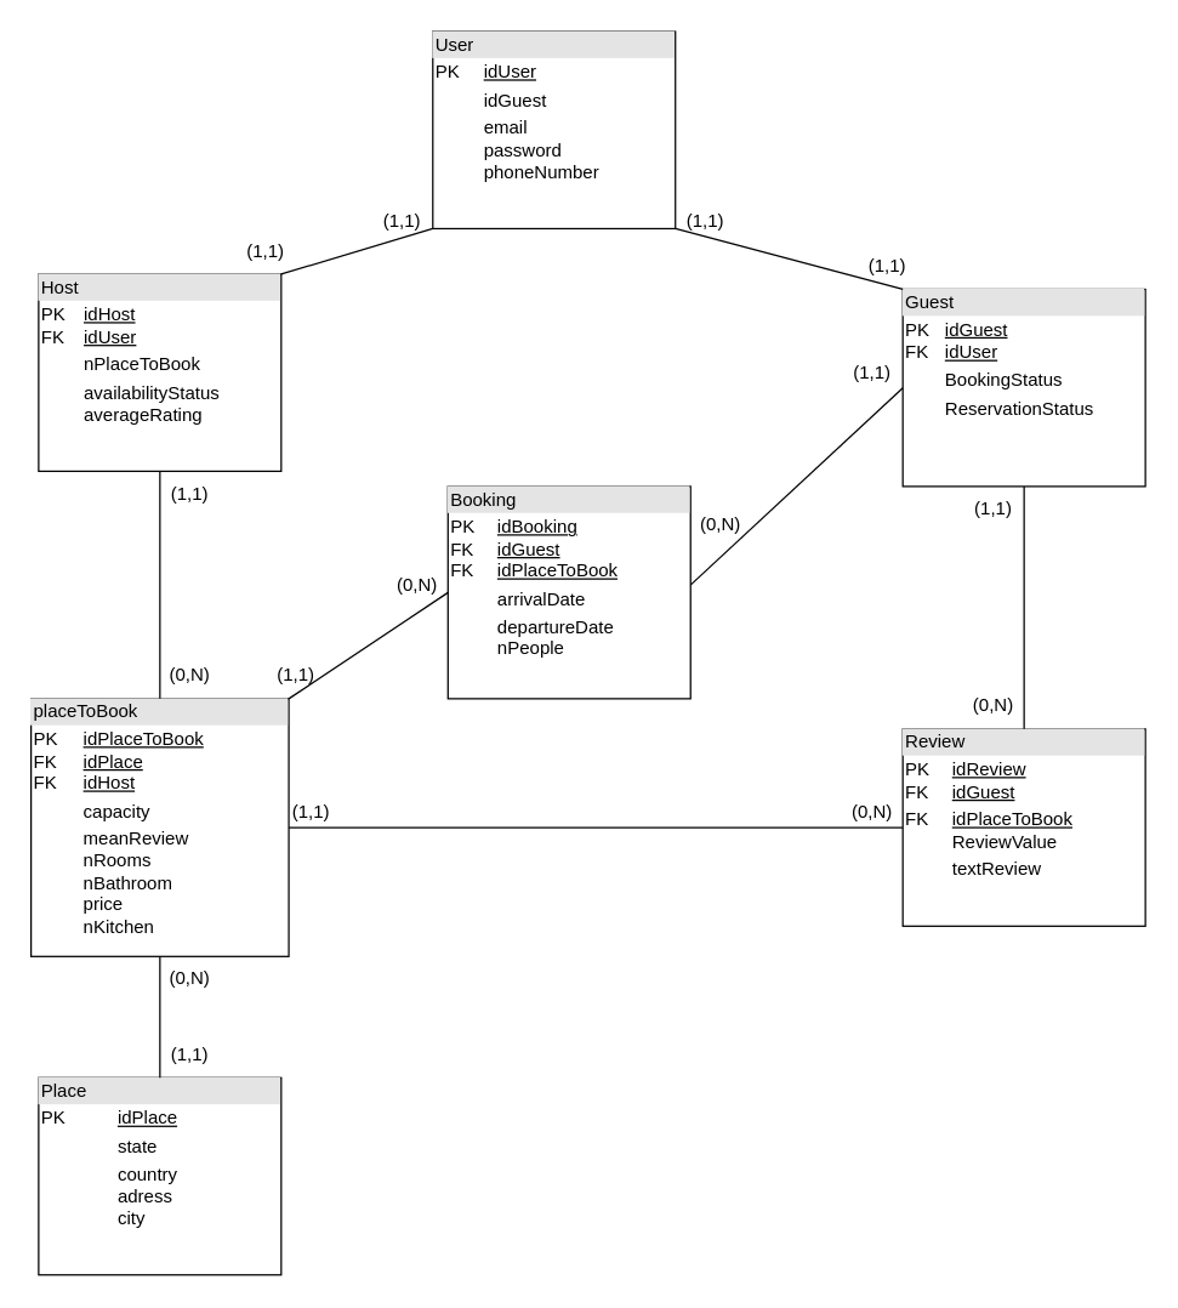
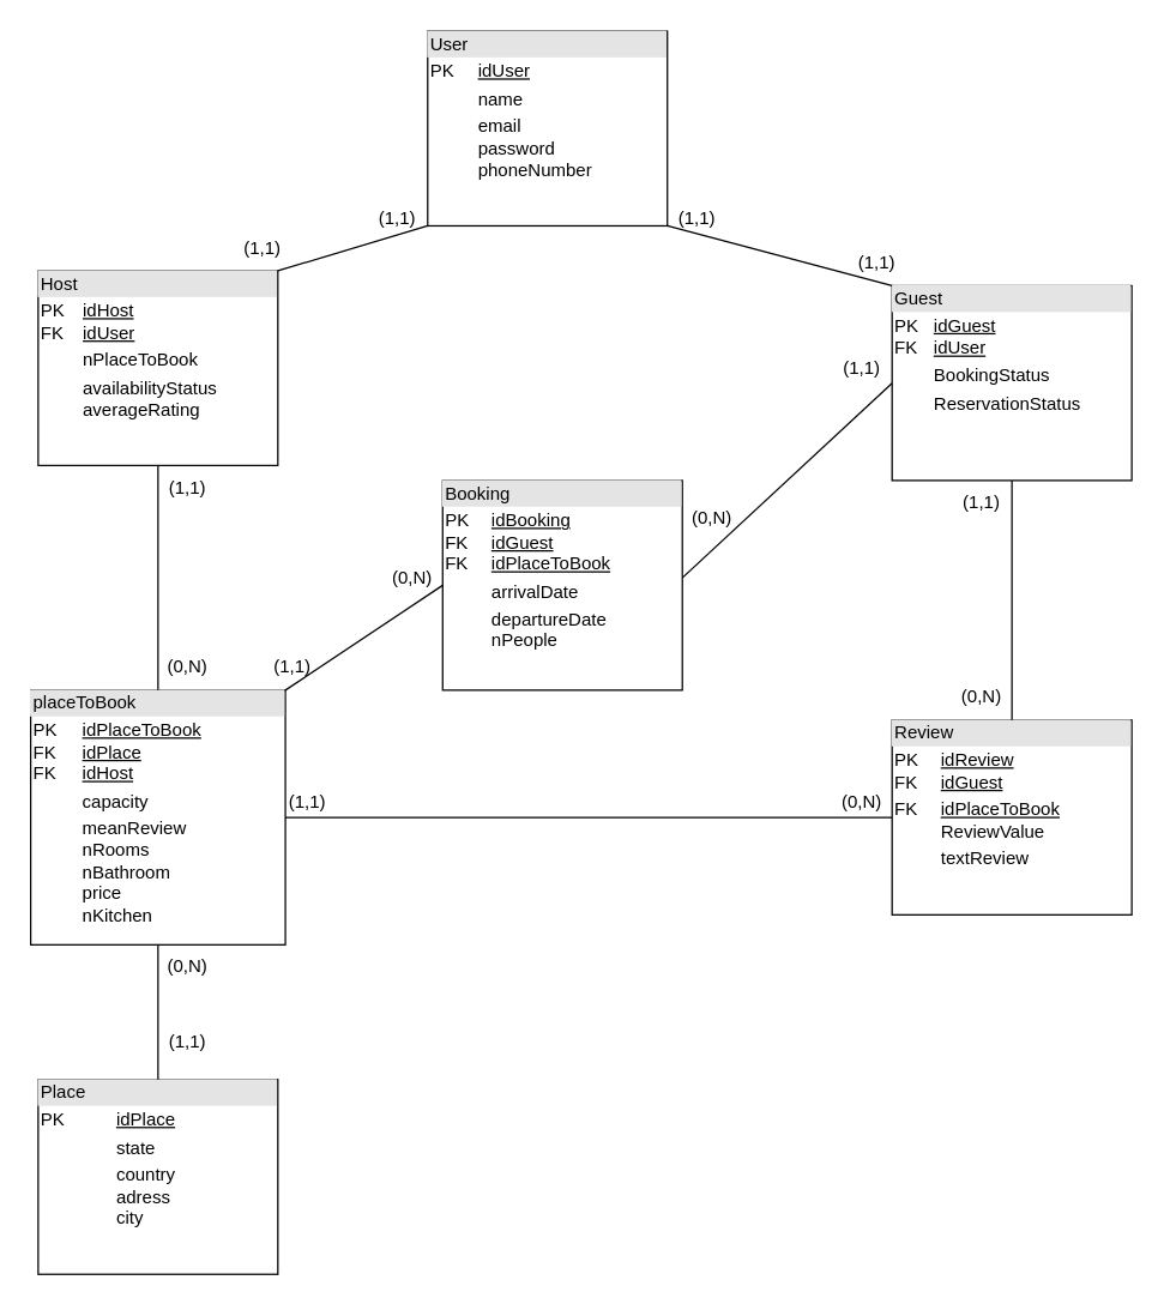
  <mxCell id="0" />
  <mxCell id="1" parent="0" />
- <mxCell id="2" value="&lt;div style=&quot;box-sizing:border-box;width:100%;background:#e4e4e4;padding:2px;&quot;&gt;User&lt;/div&gt;&lt;table style=&quot;width:100%;font-size:1em;&quot; cellpadding=&quot;2&quot; cellspacing=&quot;0&quot;&gt;&lt;tbody&gt;&lt;tr&gt;&lt;td&gt;PK&lt;/td&gt;&lt;td&gt;&lt;u&gt;idUser&lt;/u&gt;&lt;/td&gt;&lt;/tr&gt;&lt;tr&gt;&lt;td&gt;&lt;br&gt;&lt;/td&gt;&lt;td&gt;idGuest&lt;/td&gt;&lt;/tr&gt;&lt;tr&gt;&lt;td&gt;&lt;/td&gt;&lt;td&gt;email&lt;br&gt;password&lt;br&gt;phoneNumber&lt;br&gt;&lt;br&gt;&lt;/td&gt;&lt;/tr&gt;&lt;/tbody&gt;&lt;/table&gt;" style="verticalAlign=top;align=left;overflow=fill;html=1;whiteSpace=wrap;" parent="1" vertex="1"><mxGeometry x="285" y="20" width="160" height="130" as="geometry" /></mxCell>
+ <mxCell id="2" value="&lt;div style=&quot;box-sizing:border-box;width:100%;background:#e4e4e4;padding:2px;&quot;&gt;User&lt;/div&gt;&lt;table style=&quot;width:100%;font-size:1em;&quot; cellpadding=&quot;2&quot; cellspacing=&quot;0&quot;&gt;&lt;tbody&gt;&lt;tr&gt;&lt;td&gt;PK&lt;/td&gt;&lt;td&gt;&lt;u&gt;idUser&lt;/u&gt;&lt;/td&gt;&lt;/tr&gt;&lt;tr&gt;&lt;td&gt;&lt;br&gt;&lt;/td&gt;&lt;td&gt;name&lt;/td&gt;&lt;/tr&gt;&lt;tr&gt;&lt;td&gt;&lt;/td&gt;&lt;td&gt;email&lt;br&gt;password&lt;br&gt;phoneNumber&lt;br&gt;&lt;br&gt;&lt;/td&gt;&lt;/tr&gt;&lt;/tbody&gt;&lt;/table&gt;" style="verticalAlign=top;align=left;overflow=fill;html=1;whiteSpace=wrap;" parent="1" vertex="1"><mxGeometry x="285" y="20" width="160" height="130" as="geometry" /></mxCell>
  <mxCell id="3" value="&lt;div style=&quot;box-sizing:border-box;width:100%;background:#e4e4e4;padding:2px;&quot;&gt;Host&lt;/div&gt;&lt;table style=&quot;width:100%;font-size:1em;&quot; cellpadding=&quot;2&quot; cellspacing=&quot;0&quot;&gt;&lt;tbody&gt;&lt;tr&gt;&lt;td&gt;PK&lt;br&gt;FK&lt;/td&gt;&lt;td&gt;&lt;u&gt;idHost&lt;br&gt;idUser&lt;/u&gt;&lt;/td&gt;&lt;/tr&gt;&lt;tr&gt;&lt;td&gt;&lt;br&gt;&lt;/td&gt;&lt;td&gt;nPlaceToBook&lt;/td&gt;&lt;/tr&gt;&lt;tr&gt;&lt;td&gt;&lt;/td&gt;&lt;td&gt;availabilityStatus&lt;br&gt;averageRating&lt;br&gt;&lt;br&gt;&lt;br&gt;&lt;/td&gt;&lt;/tr&gt;&lt;/tbody&gt;&lt;/table&gt;" style="verticalAlign=top;align=left;overflow=fill;html=1;whiteSpace=wrap;" parent="1" vertex="1"><mxGeometry x="25" y="180" width="160" height="130" as="geometry" /></mxCell>
  <mxCell id="4" value="&lt;div style=&quot;box-sizing:border-box;width:100%;background:#e4e4e4;padding:2px;&quot;&gt;Guest&lt;/div&gt;&lt;table style=&quot;width:100%;font-size:1em;&quot; cellpadding=&quot;2&quot; cellspacing=&quot;0&quot;&gt;&lt;tbody&gt;&lt;tr&gt;&lt;td&gt;PK&lt;br&gt;FK&lt;/td&gt;&lt;td&gt;&lt;u&gt;idGuest&lt;br&gt;idUser&lt;/u&gt;&lt;/td&gt;&lt;/tr&gt;&lt;tr&gt;&lt;td&gt;&lt;br&gt;&lt;/td&gt;&lt;td&gt;BookingStatus&lt;/td&gt;&lt;/tr&gt;&lt;tr&gt;&lt;td&gt;&lt;/td&gt;&lt;td&gt;ReservationStatus&lt;br&gt;&lt;br&gt;&lt;/td&gt;&lt;/tr&gt;&lt;/tbody&gt;&lt;/table&gt;" style="verticalAlign=top;align=left;overflow=fill;html=1;whiteSpace=wrap;" parent="1" vertex="1"><mxGeometry x="595" y="190" width="160" height="130" as="geometry" /></mxCell>
  <mxCell id="5" value="&lt;div style=&quot;box-sizing:border-box;width:100%;background:#e4e4e4;padding:2px;&quot;&gt;Booking&lt;/div&gt;&lt;table style=&quot;width:100%;font-size:1em;&quot; cellpadding=&quot;2&quot; cellspacing=&quot;0&quot;&gt;&lt;tbody&gt;&lt;tr&gt;&lt;td&gt;PK&lt;br&gt;FK&lt;br&gt;FK&lt;/td&gt;&lt;td&gt;&lt;u&gt;idBooking&lt;br&gt;idGuest&lt;br&gt;idPlaceToBook&lt;br&gt;&lt;/u&gt;&lt;/td&gt;&lt;/tr&gt;&lt;tr&gt;&lt;td&gt;&lt;br&gt;&lt;/td&gt;&lt;td&gt;arrivalDate&lt;/td&gt;&lt;/tr&gt;&lt;tr&gt;&lt;td&gt;&lt;/td&gt;&lt;td&gt;departureDate&lt;br&gt;nPeople&lt;br&gt;&lt;br&gt;&lt;/td&gt;&lt;/tr&gt;&lt;/tbody&gt;&lt;/table&gt;" style="verticalAlign=top;align=left;overflow=fill;html=1;whiteSpace=wrap;" parent="1" vertex="1"><mxGeometry x="295" y="320" width="160" height="140" as="geometry" /></mxCell>
  <mxCell id="6" value="&lt;div style=&quot;box-sizing:border-box;width:100%;background:#e4e4e4;padding:2px;&quot;&gt;Review&lt;br&gt;&lt;/div&gt;&lt;table style=&quot;width:100%;font-size:1em;&quot; cellpadding=&quot;2&quot; cellspacing=&quot;0&quot;&gt;&lt;tbody&gt;&lt;tr&gt;&lt;td&gt;PK&lt;br&gt;FK&lt;/td&gt;&lt;td&gt;&lt;u&gt;idReview&lt;br&gt;idGuest&lt;/u&gt;&lt;/td&gt;&lt;/tr&gt;&lt;tr&gt;&lt;td&gt;FK&lt;br&gt;&lt;br&gt;&lt;/td&gt;&lt;td&gt;&lt;u&gt;idPlaceToBook&lt;/u&gt;&lt;br&gt;ReviewValue&lt;/td&gt;&lt;/tr&gt;&lt;tr&gt;&lt;td&gt;&lt;/td&gt;&lt;td&gt;textReview&lt;br&gt;&lt;br&gt;&lt;br&gt;&lt;/td&gt;&lt;/tr&gt;&lt;/tbody&gt;&lt;/table&gt;" style="verticalAlign=top;align=left;overflow=fill;html=1;whiteSpace=wrap;" parent="1" vertex="1"><mxGeometry x="595" y="480" width="160" height="130" as="geometry" /></mxCell>
  <mxCell id="7" value="&lt;div style=&quot;box-sizing:border-box;width:100%;background:#e4e4e4;padding:2px;&quot;&gt;&lt;div&gt;placeToBook&lt;/div&gt;&lt;/div&gt;&lt;table style=&quot;width:100%;font-size:1em;&quot; cellpadding=&quot;2&quot; cellspacing=&quot;0&quot;&gt;&lt;tbody&gt;&lt;tr&gt;&lt;td&gt;PK&lt;br&gt;FK&lt;br&gt;FK&lt;/td&gt;&lt;td&gt;&lt;u&gt;idPlaceToBook&lt;br&gt;idPlace&lt;br&gt;idHost&lt;br&gt;&lt;/u&gt;&lt;/td&gt;&lt;/tr&gt;&lt;tr&gt;&lt;td&gt;&lt;br&gt;&lt;/td&gt;&lt;td&gt;capacity&lt;br&gt;&lt;/td&gt;&lt;/tr&gt;&lt;tr&gt;&lt;td&gt;&lt;/td&gt;&lt;td&gt;meanReview&lt;br&gt;nRooms&lt;br&gt;nBathroom&lt;br&gt;price&lt;br&gt;nKitchen&lt;br&gt;&lt;br&gt;&lt;br&gt;&lt;/td&gt;&lt;/tr&gt;&lt;/tbody&gt;&lt;/table&gt;" style="verticalAlign=top;align=left;overflow=fill;html=1;whiteSpace=wrap;" parent="1" vertex="1"><mxGeometry x="20" y="460" width="170" height="170" as="geometry" /></mxCell>
- <mxCell id="8" value="&lt;div style=&quot;box-sizing:border-box;width:100%;background:#e4e4e4;padding:2px;&quot;&gt;Place&lt;br&gt;&lt;/div&gt;&lt;table style=&quot;width:100%;font-size:1em;&quot; cellpadding=&quot;2&quot; cellspacing=&quot;0&quot;&gt;&lt;tbody&gt;&lt;tr&gt;&lt;td&gt;PK&lt;/td&gt;&lt;td&gt;&lt;u&gt;idPlace&lt;/u&gt;&lt;/td&gt;&lt;/tr&gt;&lt;tr&gt;&lt;td&gt;&lt;br&gt;&lt;/td&gt;&lt;td&gt;state&lt;/td&gt;&lt;/tr&gt;&lt;tr&gt;&lt;td&gt;&lt;/td&gt;&lt;td&gt;country&lt;br&gt;adress&lt;br&gt;city&lt;br&gt;&lt;br&gt;&lt;/td&gt;&lt;/tr&gt;&lt;/tbody&gt;&lt;/table&gt;" style="verticalAlign=top;align=left;overflow=fill;html=1;whiteSpace=wrap;" parent="1" vertex="1"><mxGeometry x="25" y="710" width="160" height="130" as="geometry" /></mxCell>
+ <mxCell id="8" value="&lt;div style=&quot;box-sizing:border-box;width:100%;background:#e4e4e4;padding:2px;&quot;&gt;Place&lt;br&gt;&lt;/div&gt;&lt;table style=&quot;width:100%;font-size:1em;&quot; cellpadding=&quot;2&quot; cellspacing=&quot;0&quot;&gt;&lt;tbody&gt;&lt;tr&gt;&lt;td&gt;PK&lt;/td&gt;&lt;td&gt;&lt;u&gt;idPlace&lt;/u&gt;&lt;/td&gt;&lt;/tr&gt;&lt;tr&gt;&lt;td&gt;&lt;br&gt;&lt;/td&gt;&lt;td&gt;state&lt;/td&gt;&lt;/tr&gt;&lt;tr&gt;&lt;td&gt;&lt;/td&gt;&lt;td&gt;country&lt;br&gt;adress&lt;br&gt;city&lt;br&gt;&lt;br&gt;&lt;/td&gt;&lt;/tr&gt;&lt;/tbody&gt;&lt;/table&gt;" style="verticalAlign=top;align=left;overflow=fill;html=1;whiteSpace=wrap;" parent="1" vertex="1"><mxGeometry x="25" y="720" width="160" height="130" as="geometry" /></mxCell>
  <mxCell id="9" value="(1,1)" style="text;html=1;strokeColor=none;fillColor=none;align=center;verticalAlign=middle;whiteSpace=wrap;rounded=0;" parent="1" vertex="1"><mxGeometry x="145" y="150" width="60" height="30" as="geometry" /></mxCell>
  <mxCell id="10" value="(1,1)" style="text;html=1;strokeColor=none;fillColor=none;align=center;verticalAlign=middle;whiteSpace=wrap;rounded=0;" parent="1" vertex="1"><mxGeometry x="235" y="130" width="60" height="30" as="geometry" /></mxCell>
  <mxCell id="11" value="(1,1)" style="text;html=1;strokeColor=none;fillColor=none;align=center;verticalAlign=middle;whiteSpace=wrap;rounded=0;" parent="1" vertex="1"><mxGeometry x="555" y="160" width="60" height="30" as="geometry" /></mxCell>
  <mxCell id="12" value="(1,1)" style="text;html=1;strokeColor=none;fillColor=none;align=center;verticalAlign=middle;whiteSpace=wrap;rounded=0;" parent="1" vertex="1"><mxGeometry x="435" y="130" width="60" height="30" as="geometry" /></mxCell>
  <mxCell id="13" value="(1,1)" style="text;html=1;strokeColor=none;fillColor=none;align=center;verticalAlign=middle;whiteSpace=wrap;rounded=0;" parent="1" vertex="1"><mxGeometry x="625" y="320" width="60" height="30" as="geometry" /></mxCell>
  <mxCell id="14" value="(0,N)" style="text;html=1;strokeColor=none;fillColor=none;align=center;verticalAlign=middle;whiteSpace=wrap;rounded=0;" parent="1" vertex="1"><mxGeometry x="625" y="450" width="60" height="30" as="geometry" /></mxCell>
  <mxCell id="15" value="(1,1)" style="text;html=1;strokeColor=none;fillColor=none;align=center;verticalAlign=middle;whiteSpace=wrap;rounded=0;" parent="1" vertex="1"><mxGeometry x="95" y="310" width="60" height="30" as="geometry" /></mxCell>
  <mxCell id="16" value="(0,N)" style="text;html=1;strokeColor=none;fillColor=none;align=center;verticalAlign=middle;whiteSpace=wrap;rounded=0;" parent="1" vertex="1"><mxGeometry x="95" y="430" width="60" height="30" as="geometry" /></mxCell>
  <mxCell id="17" value="(0,N)" style="text;html=1;strokeColor=none;fillColor=none;align=center;verticalAlign=middle;whiteSpace=wrap;rounded=0;" parent="1" vertex="1"><mxGeometry x="95" y="630" width="60" height="30" as="geometry" /></mxCell>
  <mxCell id="18" value="(1,1)" style="text;html=1;strokeColor=none;fillColor=none;align=center;verticalAlign=middle;whiteSpace=wrap;rounded=0;" parent="1" vertex="1"><mxGeometry x="95" y="680" width="60" height="30" as="geometry" /></mxCell>
  <mxCell id="19" value="(1,1)" style="text;html=1;strokeColor=none;fillColor=none;align=center;verticalAlign=middle;whiteSpace=wrap;rounded=0;" parent="1" vertex="1"><mxGeometry x="175" y="520" width="60" height="30" as="geometry" /></mxCell>
  <mxCell id="20" value="(0,N)" style="text;html=1;strokeColor=none;fillColor=none;align=center;verticalAlign=middle;whiteSpace=wrap;rounded=0;" parent="1" vertex="1"><mxGeometry x="545" y="520" width="60" height="30" as="geometry" /></mxCell>
  <mxCell id="21" value="" style="endArrow=none;html=1;rounded=0;entryX=0;entryY=1;entryDx=0;entryDy=0;exitX=1;exitY=0;exitDx=0;exitDy=0;" parent="1" source="3" target="2" edge="1"><mxGeometry width="50" height="50" relative="1" as="geometry"><mxPoint x="365" y="300" as="sourcePoint" /><mxPoint x="315" y="240" as="targetPoint" /></mxGeometry></mxCell>
  <mxCell id="22" value="" style="endArrow=none;html=1;rounded=0;entryX=1;entryY=1;entryDx=0;entryDy=0;exitX=0;exitY=0;exitDx=0;exitDy=0;" parent="1" source="4" target="2" edge="1"><mxGeometry width="50" height="50" relative="1" as="geometry"><mxPoint x="365" y="300" as="sourcePoint" /><mxPoint x="425" y="250" as="targetPoint" /></mxGeometry></mxCell>
  <mxCell id="23" value="" style="endArrow=none;html=1;rounded=0;entryX=0.5;entryY=1;entryDx=0;entryDy=0;exitX=0.5;exitY=0;exitDx=0;exitDy=0;" parent="1" source="7" target="3" edge="1"><mxGeometry width="50" height="50" relative="1" as="geometry"><mxPoint x="365" y="490" as="sourcePoint" /><mxPoint x="415" y="440" as="targetPoint" /></mxGeometry></mxCell>
  <mxCell id="24" value="" style="endArrow=none;html=1;rounded=0;entryX=0;entryY=0.5;entryDx=0;entryDy=0;exitX=1;exitY=0.5;exitDx=0;exitDy=0;" parent="1" source="7" target="6" edge="1"><mxGeometry width="50" height="50" relative="1" as="geometry"><mxPoint x="365" y="590" as="sourcePoint" /><mxPoint x="415" y="540" as="targetPoint" /></mxGeometry></mxCell>
  <mxCell id="25" value="" style="endArrow=none;html=1;rounded=0;entryX=0.5;entryY=1;entryDx=0;entryDy=0;exitX=0.5;exitY=0;exitDx=0;exitDy=0;" parent="1" source="6" target="4" edge="1"><mxGeometry width="50" height="50" relative="1" as="geometry"><mxPoint x="365" y="490" as="sourcePoint" /><mxPoint x="535" y="400" as="targetPoint" /></mxGeometry></mxCell>
  <mxCell id="26" value="" style="endArrow=none;html=1;rounded=0;entryX=0.5;entryY=1;entryDx=0;entryDy=0;exitX=0.5;exitY=0;exitDx=0;exitDy=0;" parent="1" source="8" target="7" edge="1"><mxGeometry width="50" height="50" relative="1" as="geometry"><mxPoint x="365" y="780" as="sourcePoint" /><mxPoint x="415" y="730" as="targetPoint" /></mxGeometry></mxCell>
  <mxCell id="27" value="" style="endArrow=none;html=1;rounded=0;entryX=1;entryY=0;entryDx=0;entryDy=0;exitX=0;exitY=0.5;exitDx=0;exitDy=0;" parent="1" source="5" target="7" edge="1"><mxGeometry width="50" height="50" relative="1" as="geometry"><mxPoint x="365" y="390" as="sourcePoint" /><mxPoint x="415" y="340" as="targetPoint" /></mxGeometry></mxCell>
  <mxCell id="28" value="" style="endArrow=none;html=1;rounded=0;entryX=0;entryY=0.5;entryDx=0;entryDy=0;exitX=1;exitY=0.464;exitDx=0;exitDy=0;exitPerimeter=0;" parent="1" source="5" target="4" edge="1"><mxGeometry width="50" height="50" relative="1" as="geometry"><mxPoint x="365" y="390" as="sourcePoint" /><mxPoint x="415" y="340" as="targetPoint" /></mxGeometry></mxCell>
  <mxCell id="29" value="(1,1)" style="text;html=1;strokeColor=none;fillColor=none;align=center;verticalAlign=middle;whiteSpace=wrap;rounded=0;" parent="1" vertex="1"><mxGeometry x="165" y="430" width="60" height="30" as="geometry" /></mxCell>
  <mxCell id="30" value="(0,N)" style="text;html=1;strokeColor=none;fillColor=none;align=center;verticalAlign=middle;whiteSpace=wrap;rounded=0;" parent="1" vertex="1"><mxGeometry x="245" y="370" width="60" height="30" as="geometry" /></mxCell>
  <mxCell id="31" value="(1,1)" style="text;html=1;strokeColor=none;fillColor=none;align=center;verticalAlign=middle;whiteSpace=wrap;rounded=0;" parent="1" vertex="1"><mxGeometry x="545" y="230" width="60" height="30" as="geometry" /></mxCell>
  <mxCell id="32" value="(0,N)" style="text;html=1;strokeColor=none;fillColor=none;align=center;verticalAlign=middle;whiteSpace=wrap;rounded=0;" parent="1" vertex="1"><mxGeometry x="445" y="330" width="60" height="30" as="geometry" /></mxCell>
